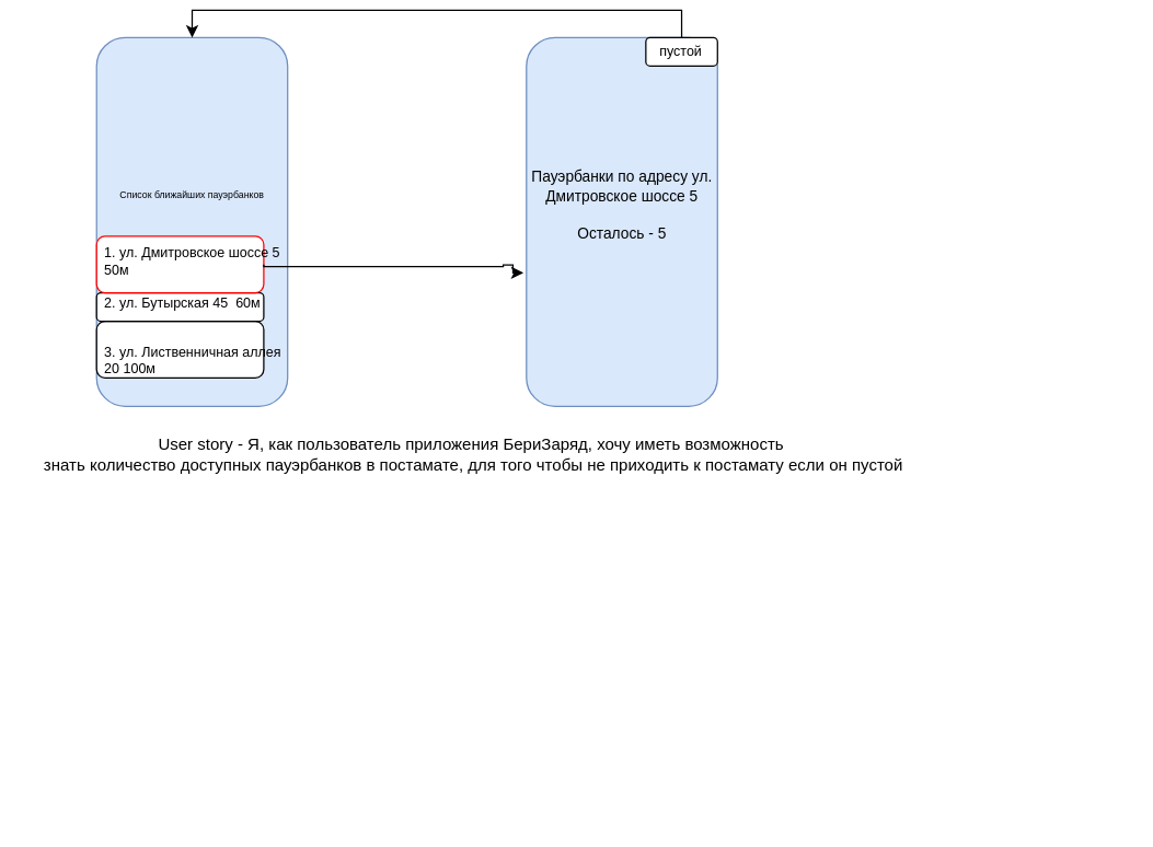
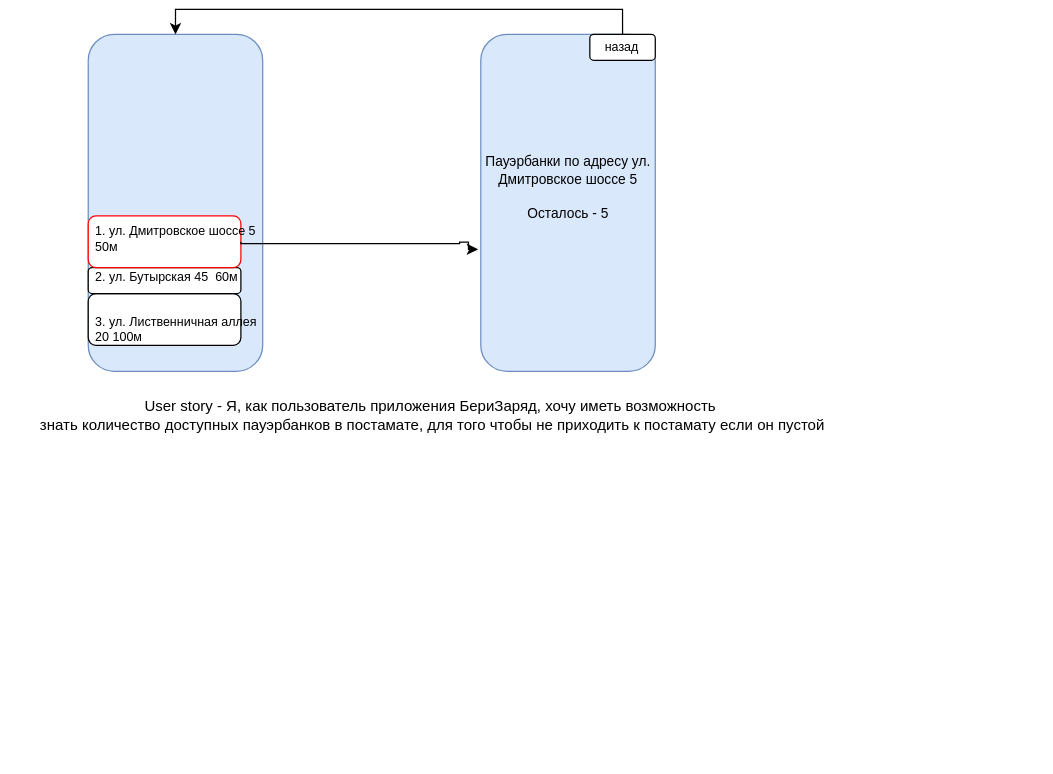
  <mxCell id="0" />
  <mxCell id="1" parent="0" />
  <mxCell id="2" value="" style="group" vertex="1" connectable="0" parent="1"><mxGeometry x="70" y="20" width="750" height="570" as="geometry" /></mxCell>
  <mxCell id="3" value="" style="rounded=1;whiteSpace=wrap;html=1;fillColor=#dae8fc;strokeColor=#6c8ebf;" vertex="1" parent="2"><mxGeometry width="139.535" height="269.455" as="geometry" /></mxCell>
  <mxCell id="4" value="" style="rounded=1;whiteSpace=wrap;html=1;" vertex="1" parent="2"><mxGeometry y="207.273" width="122.093" height="41.455" as="geometry" /></mxCell>
  <mxCell id="5" value="" style="rounded=1;whiteSpace=wrap;html=1;" vertex="1" parent="2"><mxGeometry y="186.545" width="122.093" height="20.727" as="geometry" /></mxCell>
  <mxCell id="6" value="" style="rounded=1;whiteSpace=wrap;html=1;strokeColor=#FF0000;" vertex="1" parent="2"><mxGeometry y="145.091" width="122.093" height="41.455" as="geometry" /></mxCell>
  <mxCell id="7" value="" style="edgeStyle=orthogonalEdgeStyle;rounded=0;orthogonalLoop=1;jettySize=auto;html=1;entryX=-0.016;entryY=0.638;entryDx=0;entryDy=0;entryPerimeter=0;" edge="1" parent="2" target="8"><mxGeometry relative="1" as="geometry"><mxPoint x="122.093" y="165.818" as="sourcePoint" /><mxPoint x="296.512" y="165.818" as="targetPoint" /><Array as="points"><mxPoint x="122.635" y="167.362" /><mxPoint x="296.959" y="167.362" /><mxPoint x="296.959" y="166.149" /><mxPoint x="304.054" y="166.149" /><mxPoint x="304.054" y="172.213" /></Array></mxGeometry></mxCell>
  <mxCell id="8" value="&lt;div style=&quot;font-size: 11px;&quot;&gt;&lt;font style=&quot;font-size: 11px;&quot;&gt;&lt;br&gt;&lt;/font&gt;&lt;/div&gt;&lt;font style=&quot;font-size: 11px;&quot;&gt;Пауэрбанки по адресу ул. Дмитровское шоссе 5&lt;/font&gt;&lt;div style=&quot;font-size: 11px;&quot;&gt;&lt;font style=&quot;font-size: 11px;&quot;&gt;&lt;span style=&quot;background-color: initial;&quot;&gt;&lt;br&gt;&lt;/span&gt;&lt;/font&gt;&lt;/div&gt;&lt;div style=&quot;font-size: 11px;&quot;&gt;&lt;font style=&quot;font-size: 11px;&quot;&gt;&lt;span style=&quot;background-color: initial;&quot;&gt;Осталось - 5&lt;/span&gt;&lt;br&gt;&lt;/font&gt;&lt;/div&gt;&lt;div style=&quot;font-size: 11px;&quot;&gt;&lt;font style=&quot;font-size: 11px;&quot;&gt;&lt;br&gt;&lt;/font&gt;&lt;/div&gt;&lt;div style=&quot;font-size: 11px;&quot;&gt;&lt;font style=&quot;font-size: 11px;&quot;&gt;&lt;br&gt;&lt;/font&gt;&lt;/div&gt;&lt;div style=&quot;font-size: 11px;&quot;&gt;&lt;font style=&quot;font-size: 11px;&quot;&gt;&lt;br&gt;&lt;/font&gt;&lt;/div&gt;" style="rounded=1;whiteSpace=wrap;html=1;fillColor=#dae8fc;strokeColor=#6c8ebf;" vertex="1" parent="2"><mxGeometry x="313.953" width="139.535" height="269.455" as="geometry" /></mxCell>
- <mxCell id="9" value="&lt;font style=&quot;font-size: 7px;&quot;&gt;Список ближайших пауэрбанков&lt;/font&gt;" style="text;html=1;align=center;verticalAlign=middle;whiteSpace=wrap;rounded=0;" vertex="1" parent="2"><mxGeometry y="82.909" width="139.535" height="62.182" as="geometry" /></mxCell>
  <mxCell id="10" value="&lt;div style=&quot;font-size: 10px;&quot;&gt;&lt;font style=&quot;font-size: 10px;&quot;&gt;&lt;br&gt;&lt;/font&gt;&lt;/div&gt;&lt;div style=&quot;font-size: 10px;&quot;&gt;&lt;font style=&quot;font-size: 10px;&quot;&gt;&lt;br&gt;&lt;/font&gt;&lt;/div&gt;&lt;font style=&quot;font-size: 10px;&quot;&gt;1. ул. Дмитровское шоссе 5&lt;/font&gt;&lt;div style=&quot;font-size: 10px;&quot;&gt;&lt;font style=&quot;font-size: 10px;&quot;&gt;50м&lt;/font&gt;&lt;/div&gt;&lt;div style=&quot;font-size: 10px;&quot;&gt;&lt;font style=&quot;font-size: 10px;&quot;&gt;&lt;br&gt;&lt;/font&gt;&lt;/div&gt;&lt;div style=&quot;font-size: 10px;&quot;&gt;&lt;div style=&quot;&quot;&gt;&lt;font style=&quot;font-size: 10px;&quot;&gt;2. ул. Бутырская 45&amp;nbsp; 60м&lt;/font&gt;&lt;/div&gt;&lt;div style=&quot;&quot;&gt;&lt;font style=&quot;font-size: 10px;&quot;&gt;&lt;br&gt;&lt;/font&gt;&lt;/div&gt;&lt;div style=&quot;&quot;&gt;&lt;br&gt;&lt;/div&gt;&lt;div style=&quot;&quot;&gt;&lt;font style=&quot;font-size: 10px;&quot;&gt;3. ул. Лиственничная аллея 20 100м&lt;/font&gt;&lt;/div&gt;&lt;/div&gt;" style="text;html=1;align=left;verticalAlign=middle;whiteSpace=wrap;rounded=0;" vertex="1" parent="2"><mxGeometry x="4.36" y="165.818" width="139.535" height="41.455" as="geometry" /></mxCell>
  <mxCell id="11" value="" style="rounded=1;whiteSpace=wrap;html=1;" vertex="1" parent="2"><mxGeometry x="401.163" width="52.326" height="20.727" as="geometry" /></mxCell>
  <mxCell id="12" style="edgeStyle=orthogonalEdgeStyle;rounded=0;orthogonalLoop=1;jettySize=auto;html=1;exitX=0.5;exitY=0;exitDx=0;exitDy=0;entryX=0.5;entryY=0;entryDx=0;entryDy=0;" edge="1" parent="2" source="13" target="3"><mxGeometry relative="1" as="geometry" /></mxCell>
- <mxCell id="13" value="&lt;font style=&quot;font-size: 10px;&quot;&gt;пустой&lt;/font&gt;" style="text;html=1;align=center;verticalAlign=middle;whiteSpace=wrap;rounded=0;" vertex="1" parent="2"><mxGeometry x="401.163" width="52.326" height="20.727" as="geometry" /></mxCell>
+ <mxCell id="13" value="&lt;font style=&quot;font-size: 10px;&quot;&gt;назад&lt;/font&gt;" style="text;html=1;align=center;verticalAlign=middle;whiteSpace=wrap;rounded=0;" vertex="1" parent="2"><mxGeometry x="401.163" width="52.326" height="20.727" as="geometry" /></mxCell>
  <mxCell id="14" style="edgeStyle=orthogonalEdgeStyle;rounded=0;orthogonalLoop=1;jettySize=auto;html=1;entryX=0.402;entryY=0.1;entryDx=0;entryDy=0;entryPerimeter=0;" edge="1" parent="2"><mxGeometry relative="1" as="geometry"><mxPoint x="39.25" y="435.273" as="sourcePoint" /><Array as="points"><mxPoint x="38.372" y="476.727" /><mxPoint x="40.116" y="476.727" /></Array></mxGeometry></mxCell>
  <mxCell id="15" value="User story -&amp;nbsp;Я, как пользователь приложения БериЗаряд, хочу иметь возможность&amp;nbsp;&lt;div&gt;знать количество доступных пауэрбанков в постамате, для того чтобы не приходить к постамату если он пустой&lt;/div&gt;" style="text;html=1;align=center;verticalAlign=middle;resizable=0;points=[];autosize=1;strokeColor=none;fillColor=none;" vertex="1" parent="1"><mxGeometry x="20" y="305" width="650" height="40" as="geometry" /></mxCell>
